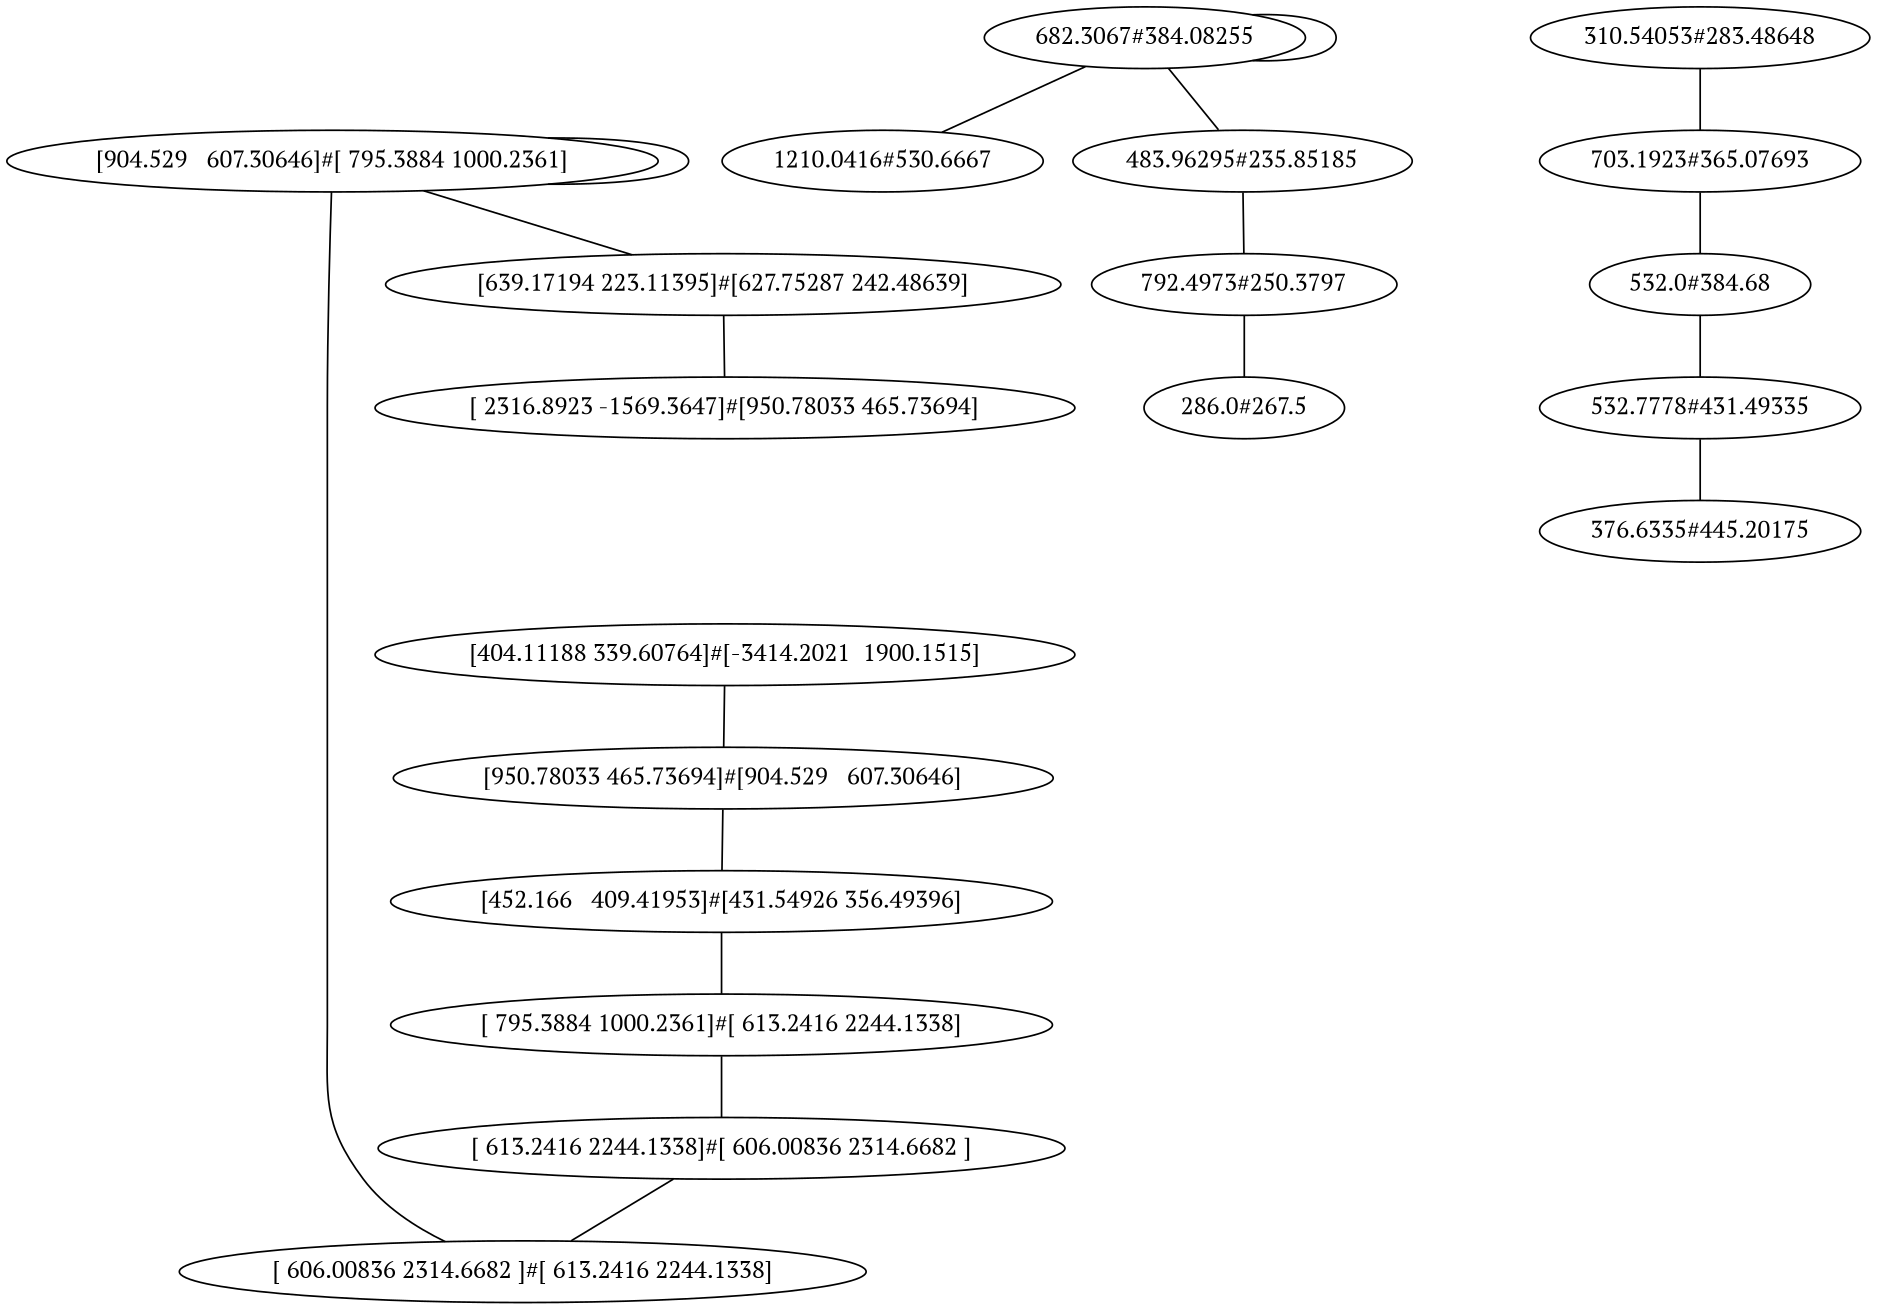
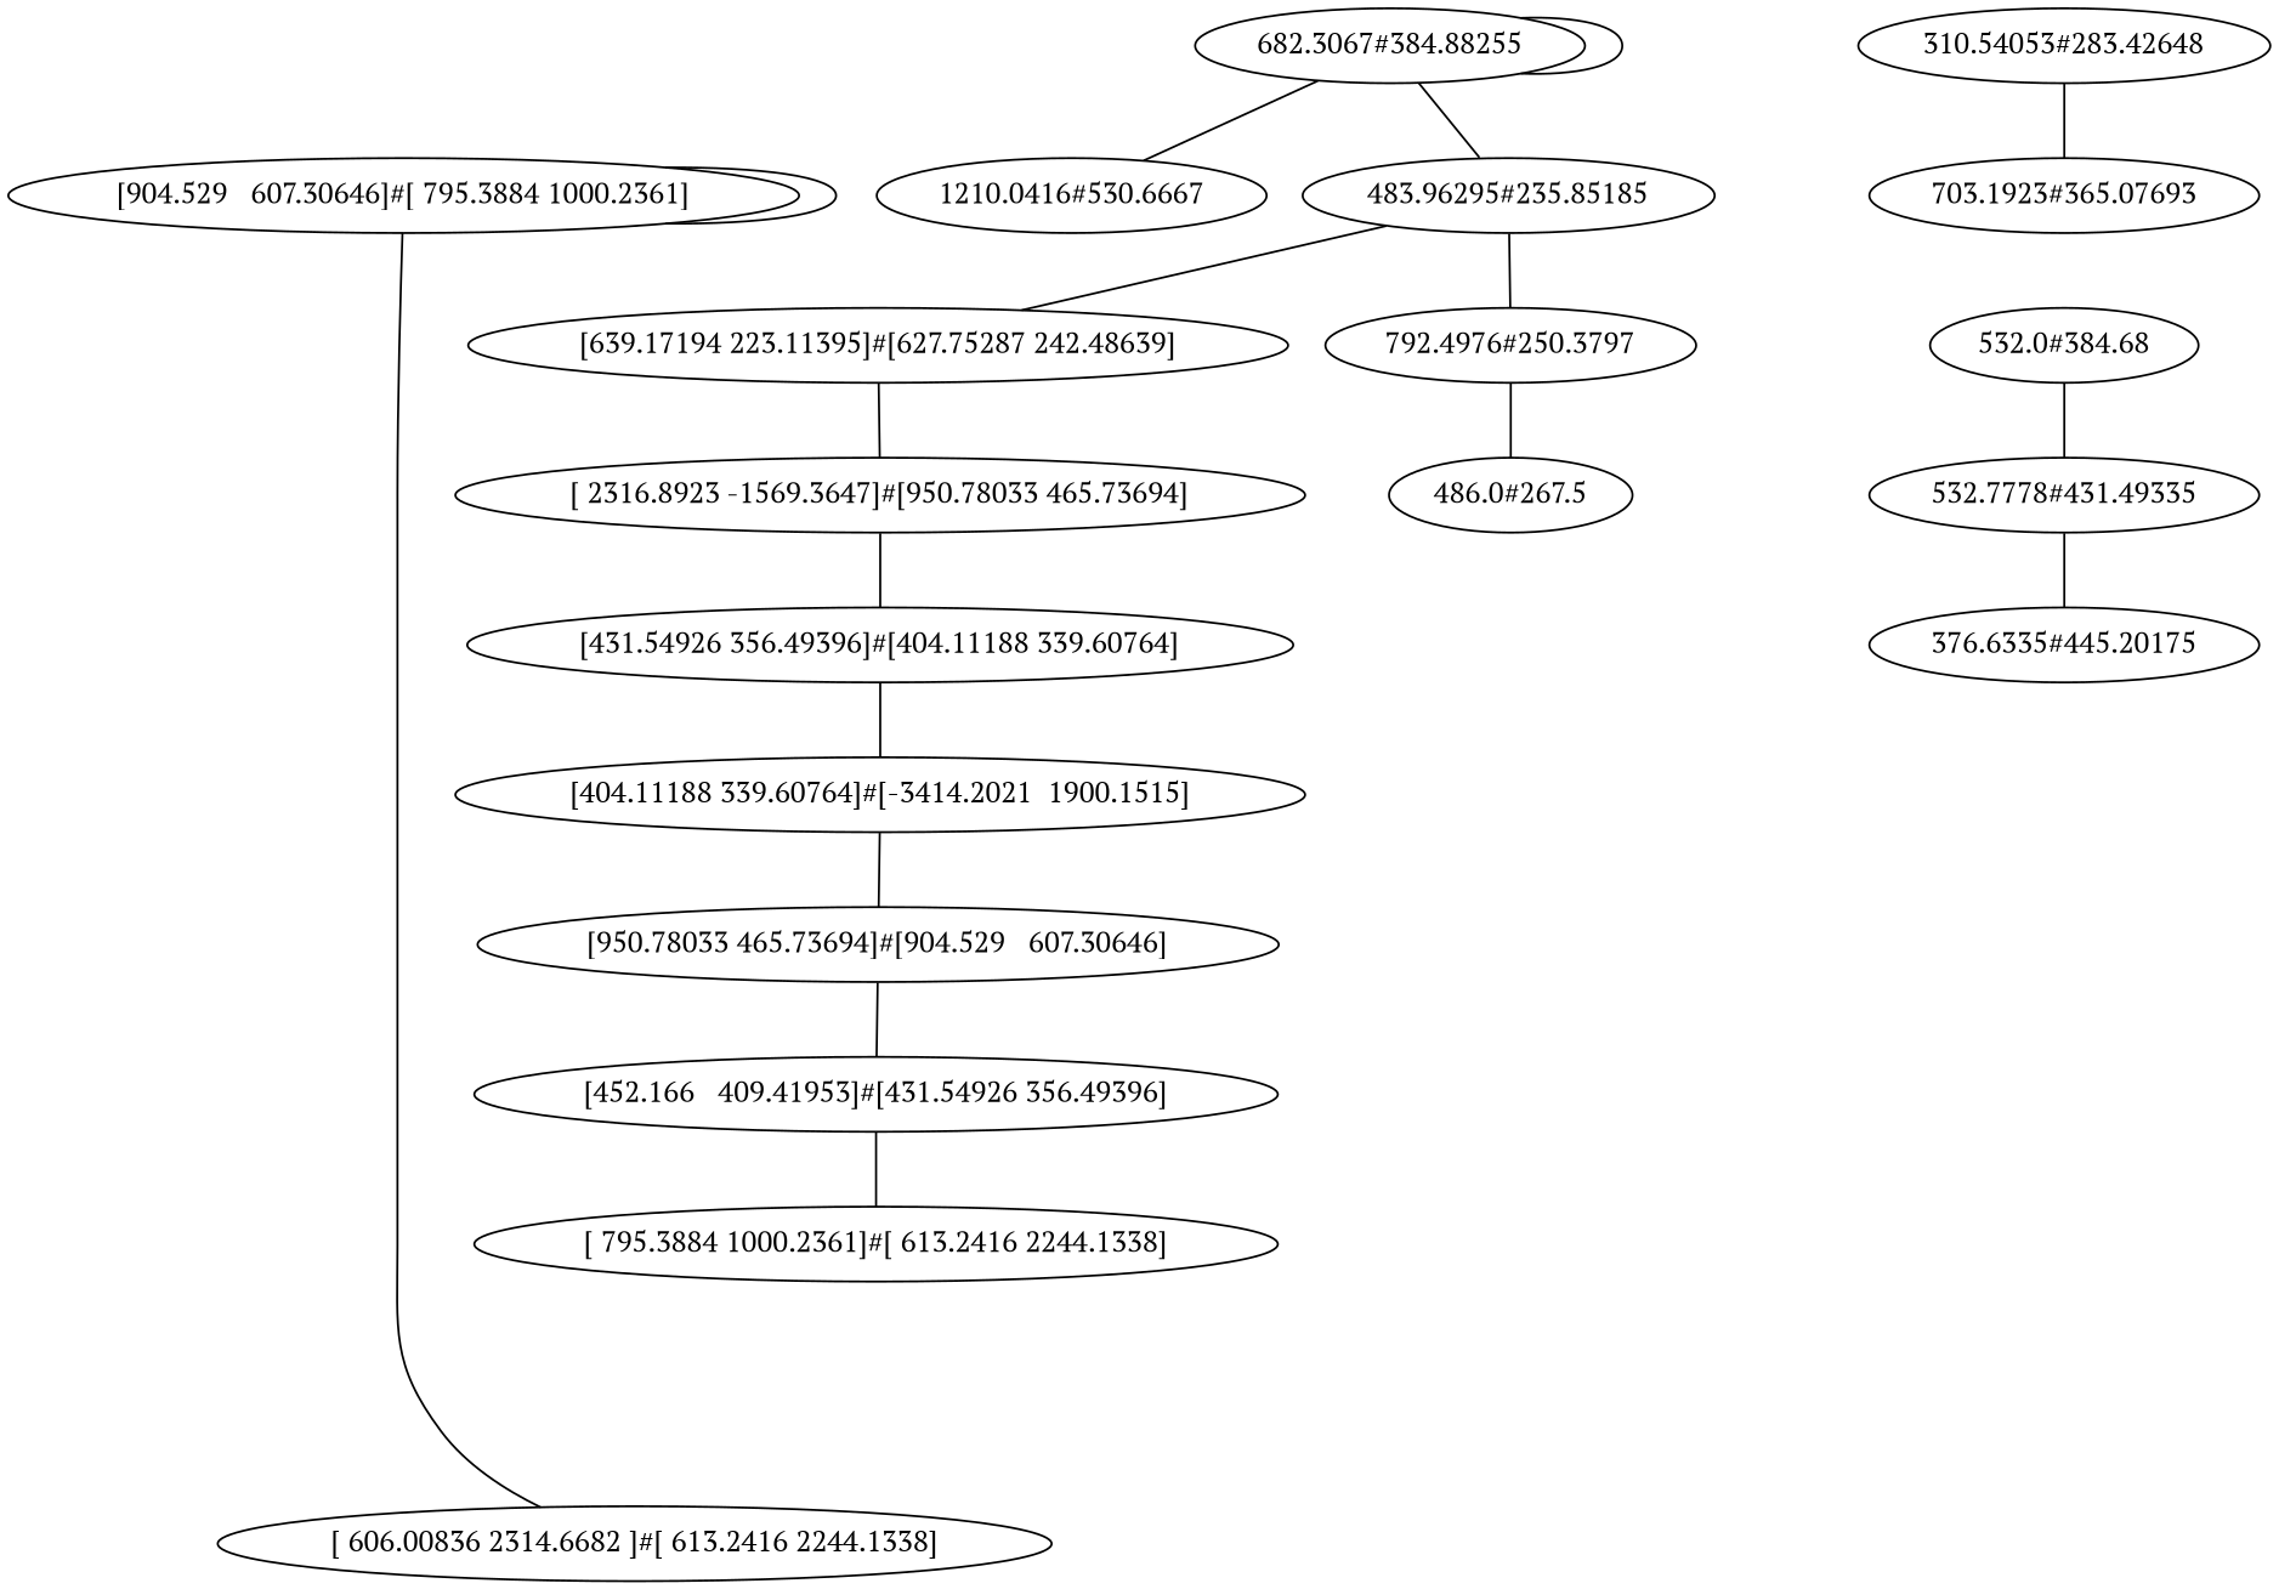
  graph {
    fontname="PT Serif"
    node [fontname="PT Serif"]
    edge [fontname="PT Serif"]
    "[904.529   607.30646]#[ 795.3884 1000.2361]"
    "[639.17194 223.11395]#[627.75287 242.48639]"
    "[ 606.00836 2314.6682 ]#[ 613.2416 2244.1338]"
    "[ 2316.8923 -1569.3647]#[950.78033 465.73694]"
+   "[431.54926 356.49396]#[404.11188 339.60764]"
    "[404.11188 339.60764]#[-3414.2021  1900.1515]"
    "[950.78033 465.73694]#[904.529   607.30646]"
    "[452.166   409.41953]#[431.54926 356.49396]"
    "[ 795.3884 1000.2361]#[ 613.2416 2244.1338]"
-   "[ 613.2416 2244.1338]#[ 606.00836 2314.6682 ]"
-   "682.3067#384.08255"
+   "682.3067#384.08255" [label="682.3067#384.88255"]
    "483.96295#235.85185"
    "1210.0416#530.6667"
-   "792.4973#250.3797"
-   "486.0#267.5" [label="286.0#267.5"]
-   "310.54053#283.48648"
+   "792.4973#250.3797" [label="792.4976#250.3797"]
+   "486.0#267.5"
+   "310.54053#283.48648" [label="310.54053#283.42648"]
    "703.1923#365.07693"
    "532.0#384.68"
    "532.7778#431.49335"
    "376.6335#445.20175"
    "[904.529   607.30646]#[ 795.3884 1000.2361]" -- "[904.529   607.30646]#[ 795.3884 1000.2361]"
-   "[904.529   607.30646]#[ 795.3884 1000.2361]" -- "[639.17194 223.11395]#[627.75287 242.48639]"
+   "483.96295#235.85185" -- "[639.17194 223.11395]#[627.75287 242.48639]"
    "[904.529   607.30646]#[ 795.3884 1000.2361]" -- "[ 606.00836 2314.6682 ]#[ 613.2416 2244.1338]"
    "[639.17194 223.11395]#[627.75287 242.48639]" -- "[ 2316.8923 -1569.3647]#[950.78033 465.73694]"
+   "[ 2316.8923 -1569.3647]#[950.78033 465.73694]" -- "[431.54926 356.49396]#[404.11188 339.60764]"
+   "[431.54926 356.49396]#[404.11188 339.60764]" -- "[404.11188 339.60764]#[-3414.2021  1900.1515]"
    "[404.11188 339.60764]#[-3414.2021  1900.1515]" -- "[950.78033 465.73694]#[904.529   607.30646]"
    "[950.78033 465.73694]#[904.529   607.30646]" -- "[452.166   409.41953]#[431.54926 356.49396]"
    "[452.166   409.41953]#[431.54926 356.49396]" -- "[ 795.3884 1000.2361]#[ 613.2416 2244.1338]"
-   "[ 795.3884 1000.2361]#[ 613.2416 2244.1338]" -- "[ 613.2416 2244.1338]#[ 606.00836 2314.6682 ]"
-   "[ 613.2416 2244.1338]#[ 606.00836 2314.6682 ]" -- "[ 606.00836 2314.6682 ]#[ 613.2416 2244.1338]"
    "682.3067#384.08255" -- "682.3067#384.08255"
    "682.3067#384.08255" -- "483.96295#235.85185"
    "682.3067#384.08255" -- "1210.0416#530.6667"
    "483.96295#235.85185" -- "792.4973#250.3797"
    "792.4973#250.3797" -- "486.0#267.5"
    "310.54053#283.48648" -- "703.1923#365.07693"
-   "703.1923#365.07693" -- "532.0#384.68"
    "532.0#384.68" -- "532.7778#431.49335"
    "532.7778#431.49335" -- "376.6335#445.20175"
  }
